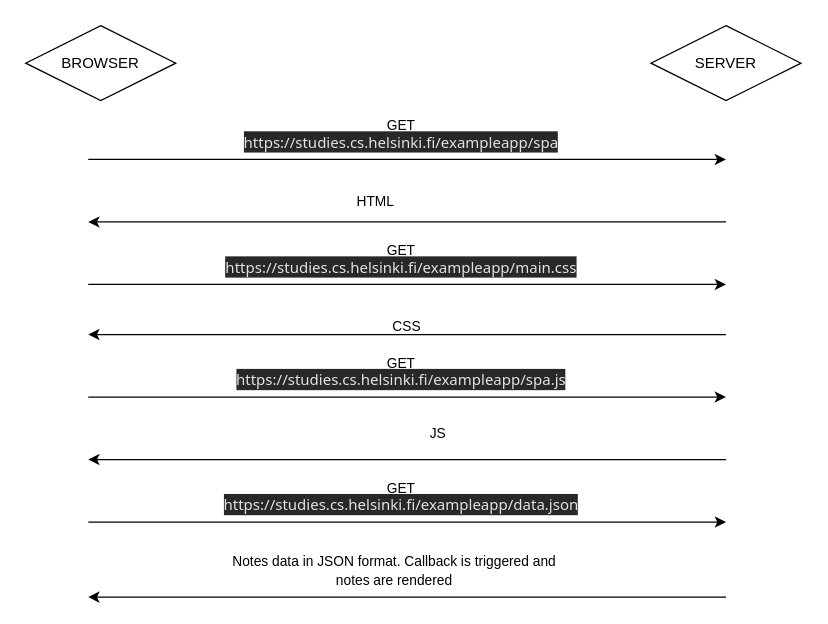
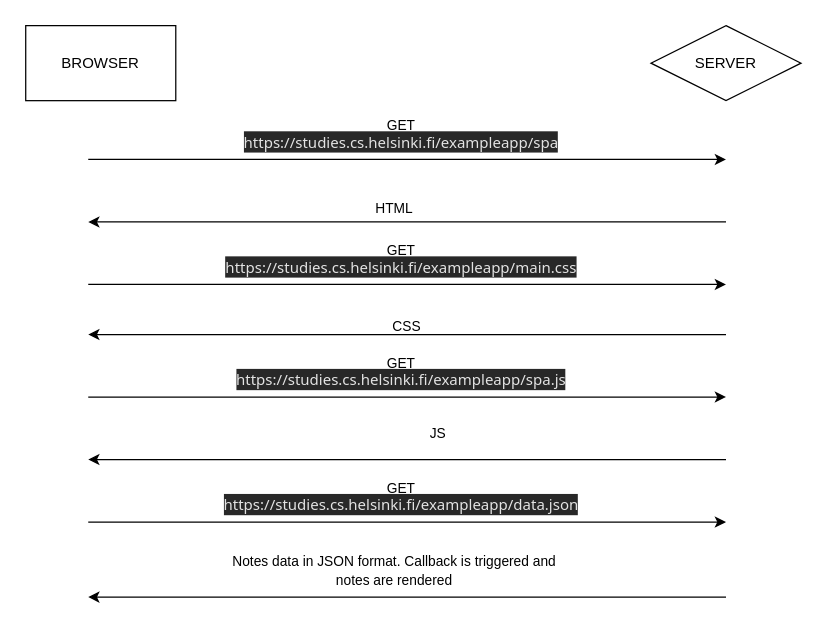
  <mxCell id="0" />
  <mxCell id="1" parent="0" />
- <mxCell id="2" value="BROWSER" style="rhombus;whiteSpace=wrap;html=1;" vertex="1" parent="1"><mxGeometry x="20" y="20" width="120" height="60" as="geometry" /></mxCell>
+ <mxCell id="2" value="BROWSER" style="rounded=0;whiteSpace=wrap;html=1;" vertex="1" parent="1"><mxGeometry x="20" y="20" width="120" height="60" as="geometry" /></mxCell>
  <mxCell id="3" value="SERVER" style="rhombus;whiteSpace=wrap;html=1;" vertex="1" parent="1"><mxGeometry x="520" y="20" width="120" height="60" as="geometry" /></mxCell>
  <mxCell id="4" value="GET&lt;div&gt;&lt;span style=&quot;color: rgb(227, 227, 227); font-family: system-ui, sans-serif; font-size: 12px; text-align: start; text-wrap-mode: wrap; background-color: rgb(40, 40, 40);&quot;&gt;https://studies.cs.helsinki.fi/exampleapp/spa&lt;/span&gt;&lt;/div&gt;" style="endArrow=classic;html=1;rounded=0;" edge="1" parent="1"><mxGeometry x="-0.02" y="20" width="50" height="50" relative="1" as="geometry"><mxPoint x="70" y="127" as="sourcePoint" /><mxPoint x="580" y="127" as="targetPoint" /><mxPoint as="offset" /></mxGeometry></mxCell>
  <mxCell id="5" value="GET&lt;div&gt;&lt;span style=&quot;color: rgb(227, 227, 227); font-family: system-ui, sans-serif; font-size: 12px; text-align: start; text-wrap-mode: wrap; background-color: rgb(40, 40, 40);&quot;&gt;https://studies.cs.helsinki.fi/exampleapp/main.css&lt;/span&gt;&lt;/div&gt;" style="endArrow=classic;html=1;rounded=0;" edge="1" parent="1"><mxGeometry x="-0.02" y="20" width="50" height="50" relative="1" as="geometry"><mxPoint x="70" y="227" as="sourcePoint" /><mxPoint x="580" y="227" as="targetPoint" /><mxPoint as="offset" /></mxGeometry></mxCell>
  <mxCell id="6" value="GET&lt;div&gt;&lt;span style=&quot;color: rgb(227, 227, 227); font-family: system-ui, sans-serif; font-size: 12px; text-align: start; text-wrap-mode: wrap; background-color: rgb(40, 40, 40);&quot;&gt;https://studies.cs.helsinki.fi/exampleapp/spa.js&lt;/span&gt;&lt;/div&gt;" style="endArrow=classic;html=1;rounded=0;" edge="1" parent="1"><mxGeometry x="-0.02" y="20" width="50" height="50" relative="1" as="geometry"><mxPoint x="70" y="317" as="sourcePoint" /><mxPoint x="580" y="317" as="targetPoint" /><mxPoint as="offset" /></mxGeometry></mxCell>
  <mxCell id="7" value="GET&lt;div&gt;&lt;span style=&quot;color: rgb(227, 227, 227); font-family: system-ui, sans-serif; font-size: 12px; text-align: start; text-wrap-mode: wrap; background-color: rgb(40, 40, 40);&quot;&gt;https://studies.cs.helsinki.fi/exampleapp/data.json&lt;/span&gt;&lt;/div&gt;" style="endArrow=classic;html=1;rounded=0;" edge="1" parent="1"><mxGeometry x="-0.02" y="20" width="50" height="50" relative="1" as="geometry"><mxPoint x="70" y="417" as="sourcePoint" /><mxPoint x="580" y="417" as="targetPoint" /><mxPoint as="offset" /></mxGeometry></mxCell>
  <mxCell id="8" value="" style="endArrow=classic;html=1;rounded=0;" edge="1" parent="1"><mxGeometry x="-0.02" y="20" width="50" height="50" relative="1" as="geometry"><mxPoint x="580" y="177" as="sourcePoint" /><mxPoint x="70" y="177" as="targetPoint" /><mxPoint as="offset" /></mxGeometry></mxCell>
- <mxCell id="9" value="&lt;font style=&quot;font-size: 11px;&quot;&gt;HTML&lt;/font&gt;" style="text;html=1;align=center;verticalAlign=middle;whiteSpace=wrap;rounded=0;" vertex="1" parent="1"><mxGeometry x="165" y="142" width="270" height="37" as="geometry" /></mxCell>
+ <mxCell id="9" value="&lt;font style=&quot;font-size: 11px;&quot;&gt;HTML&lt;/font&gt;" style="text;html=1;align=center;verticalAlign=middle;whiteSpace=wrap;rounded=0;" vertex="1" parent="1"><mxGeometry x="180" y="147" width="270" height="37" as="geometry" /></mxCell>
  <mxCell id="10" value="&lt;font style=&quot;font-size: 11px;&quot;&gt;CSS&lt;/font&gt;" style="text;html=1;align=center;verticalAlign=middle;whiteSpace=wrap;rounded=0;" vertex="1" parent="1"><mxGeometry x="190" y="242" width="270" height="37" as="geometry" /></mxCell>
  <mxCell id="11" value="" style="endArrow=classic;html=1;rounded=0;" edge="1" parent="1"><mxGeometry x="-0.02" y="20" width="50" height="50" relative="1" as="geometry"><mxPoint x="580" y="267" as="sourcePoint" /><mxPoint x="70" y="267" as="targetPoint" /><mxPoint as="offset" /></mxGeometry></mxCell>
  <mxCell id="12" value="" style="endArrow=classic;html=1;rounded=0;" edge="1" parent="1"><mxGeometry x="-0.02" y="20" width="50" height="50" relative="1" as="geometry"><mxPoint x="580" y="367" as="sourcePoint" /><mxPoint x="70" y="367" as="targetPoint" /><mxPoint as="offset" /></mxGeometry></mxCell>
  <mxCell id="13" value="&lt;font style=&quot;font-size: 11px;&quot;&gt;JS&lt;/font&gt;" style="text;html=1;align=center;verticalAlign=middle;whiteSpace=wrap;rounded=0;" vertex="1" parent="1"><mxGeometry x="215" y="327" width="270" height="37" as="geometry" /></mxCell>
  <mxCell id="14" value="" style="endArrow=classic;html=1;rounded=0;" edge="1" parent="1"><mxGeometry x="-0.02" y="20" width="50" height="50" relative="1" as="geometry"><mxPoint x="580" y="477" as="sourcePoint" /><mxPoint x="70" y="477" as="targetPoint" /><mxPoint as="offset" /></mxGeometry></mxCell>
  <mxCell id="15" value="&lt;font style=&quot;font-size: 11px;&quot;&gt;Notes data in JSON format. Callback is triggered and notes are rendered&lt;/font&gt;" style="text;html=1;align=center;verticalAlign=middle;whiteSpace=wrap;rounded=0;" vertex="1" parent="1"><mxGeometry x="180" y="437" width="270" height="37" as="geometry" /></mxCell>
